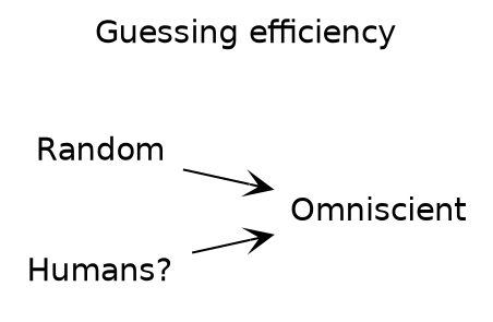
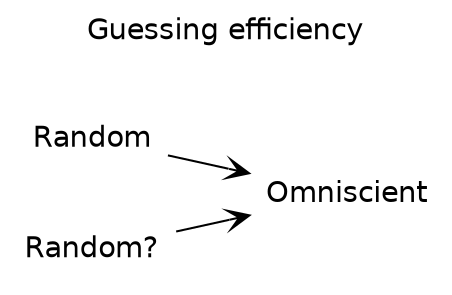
  digraph {
    fontname=Helvetica
    label="Guessing efficiency"
    labelloc=t
    rankdir=LR
    node [fontname=Helvetica shape=none]
    edge [arrowhead=vee]
    n1 [label=Random]
    n2 [label=Omniscient]
-   n3 [label="Humans?"]
+   n3 [label="Random?"]
    n1 -> n2
    n3 -> n2
  }
